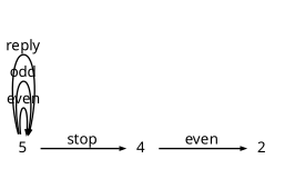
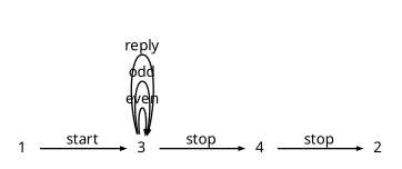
  digraph {
    fontname="Noto Sans"
    rankdir=LR
    node [fontname="Noto Sans" fontsize=10 shape=plaintext]
    edge [arrowsize=0.3 fontname="Noto Sans" fontsize=10]
-   3 [height=.2 width=.3 label=5]
+   1 [height=.2 width=.3]
+   3 [height=.2 width=.3]
    4 [height=.2 width=.3]
    2 [height=.2 width=.3]
+   1 -> 3 [label=start]
    3 -> 3 [label=even]
    3 -> 3 [label=odd]
    3 -> 3 [label=reply]
    3 -> 4 [label=stop]
-   4 -> 2 [label=even]
+   4 -> 2 [label=stop]
  }
